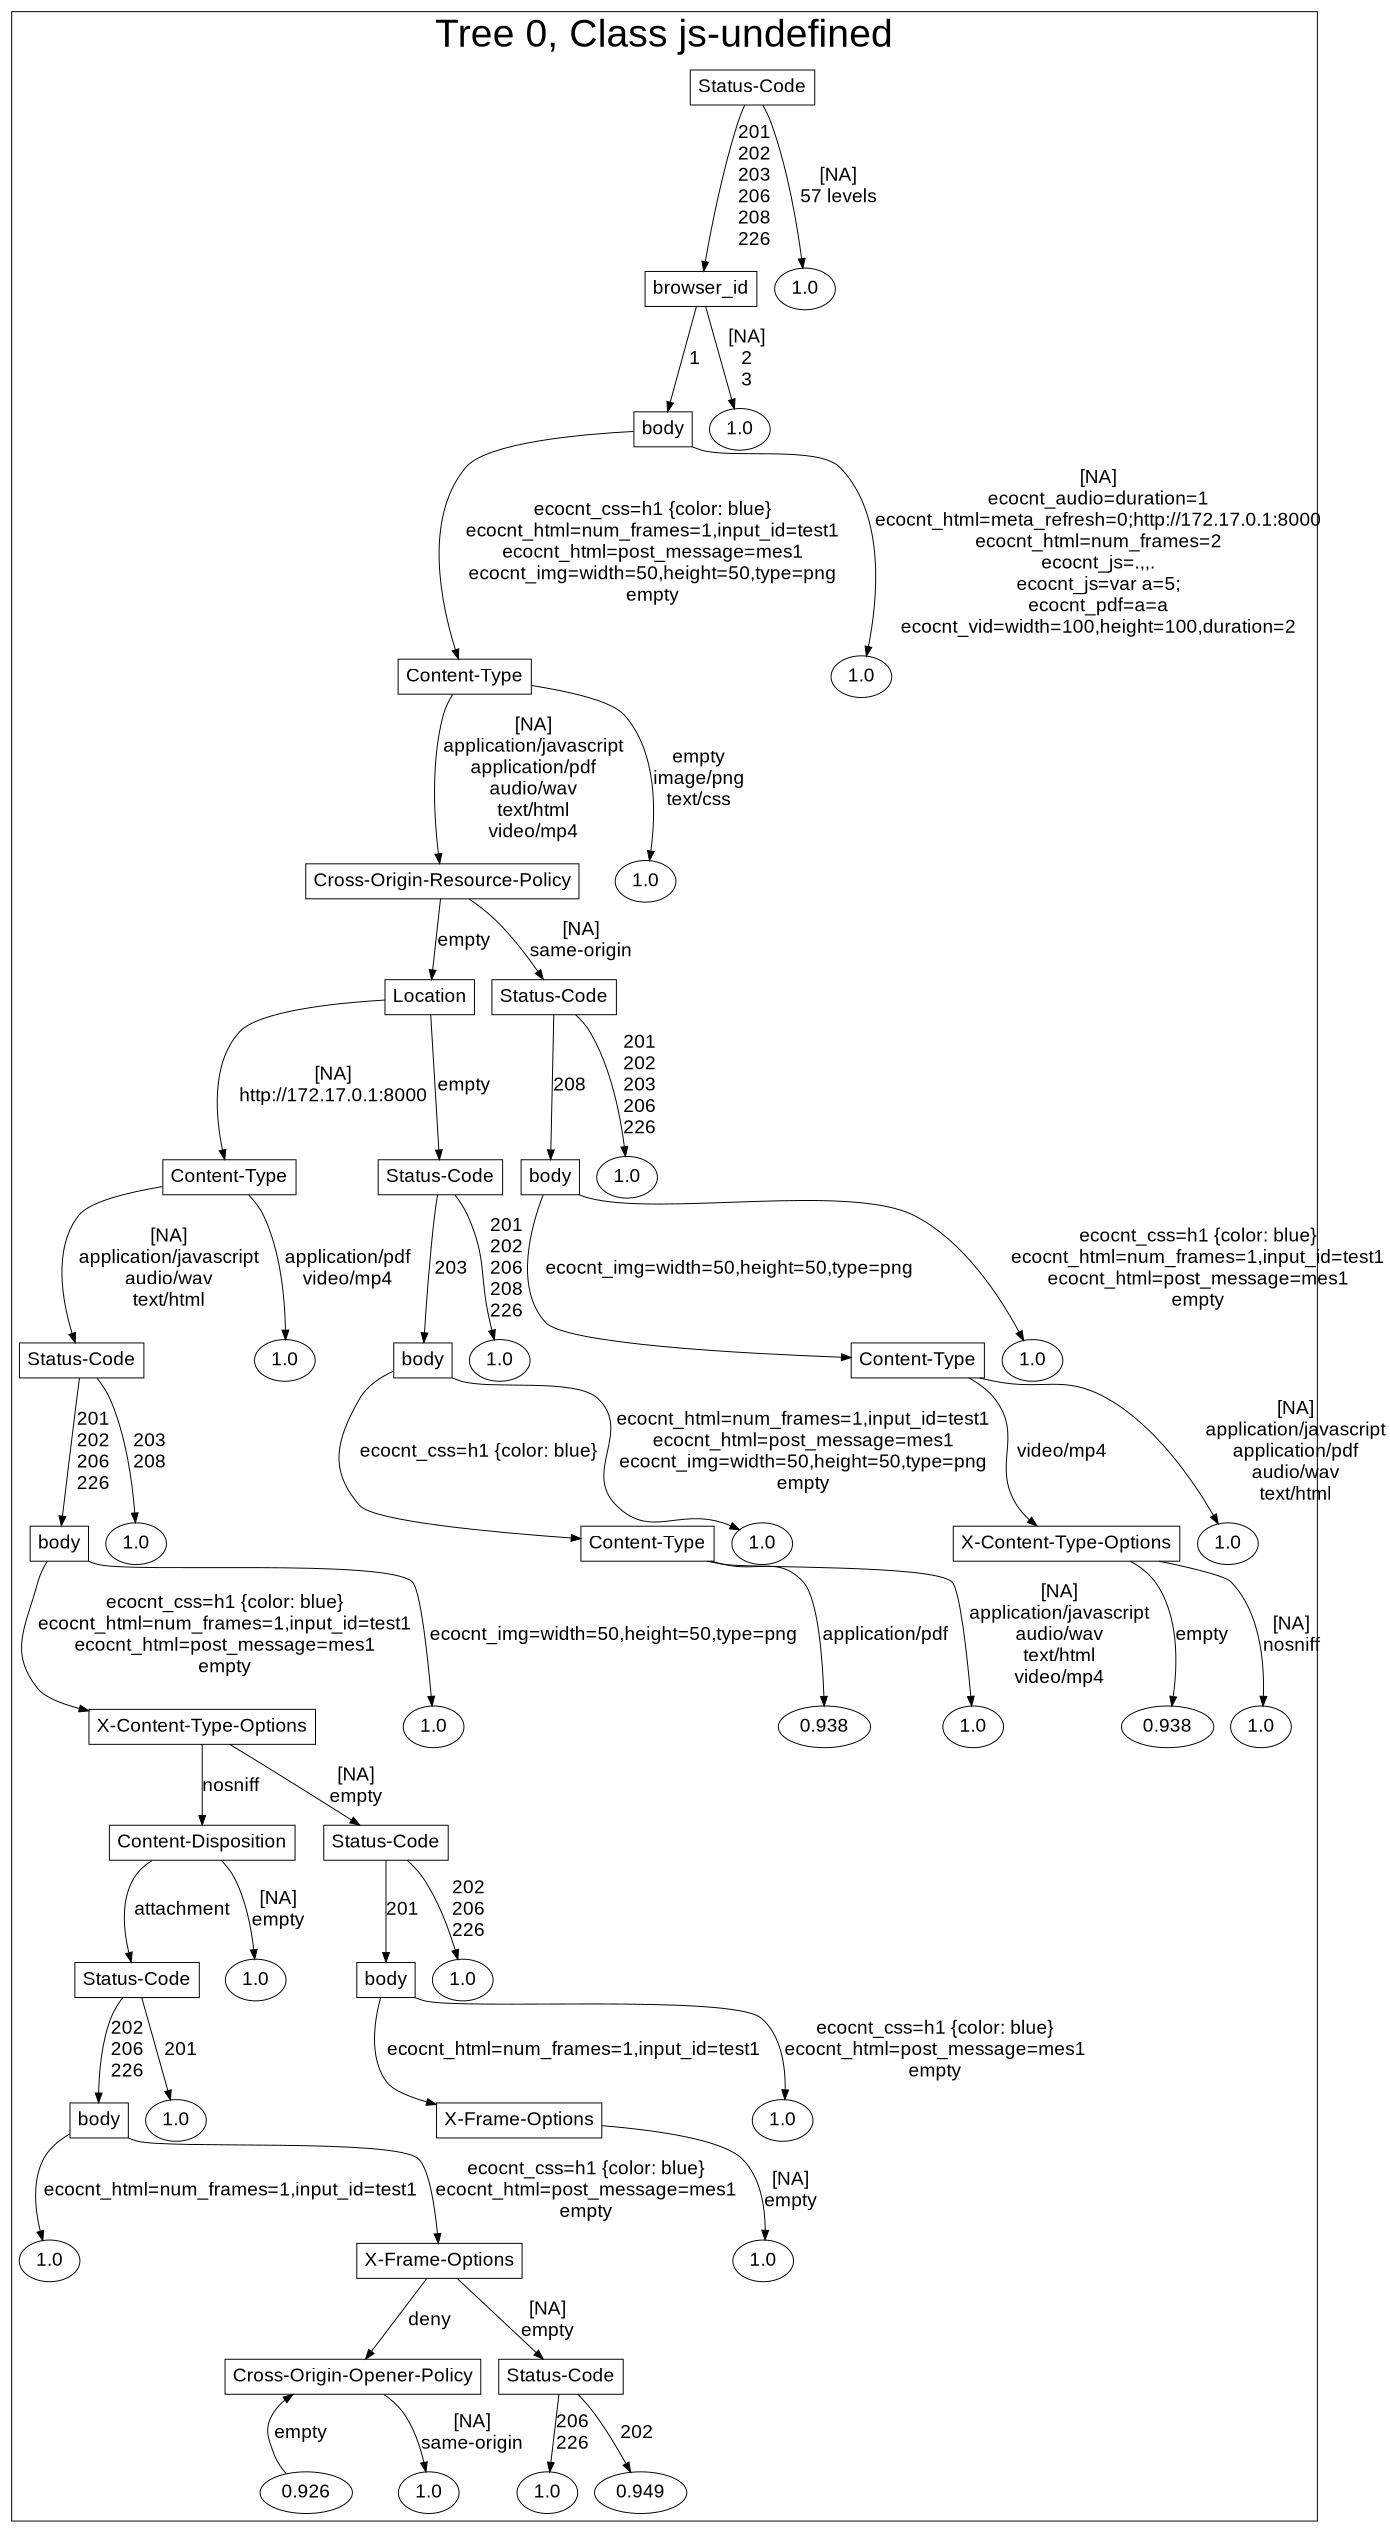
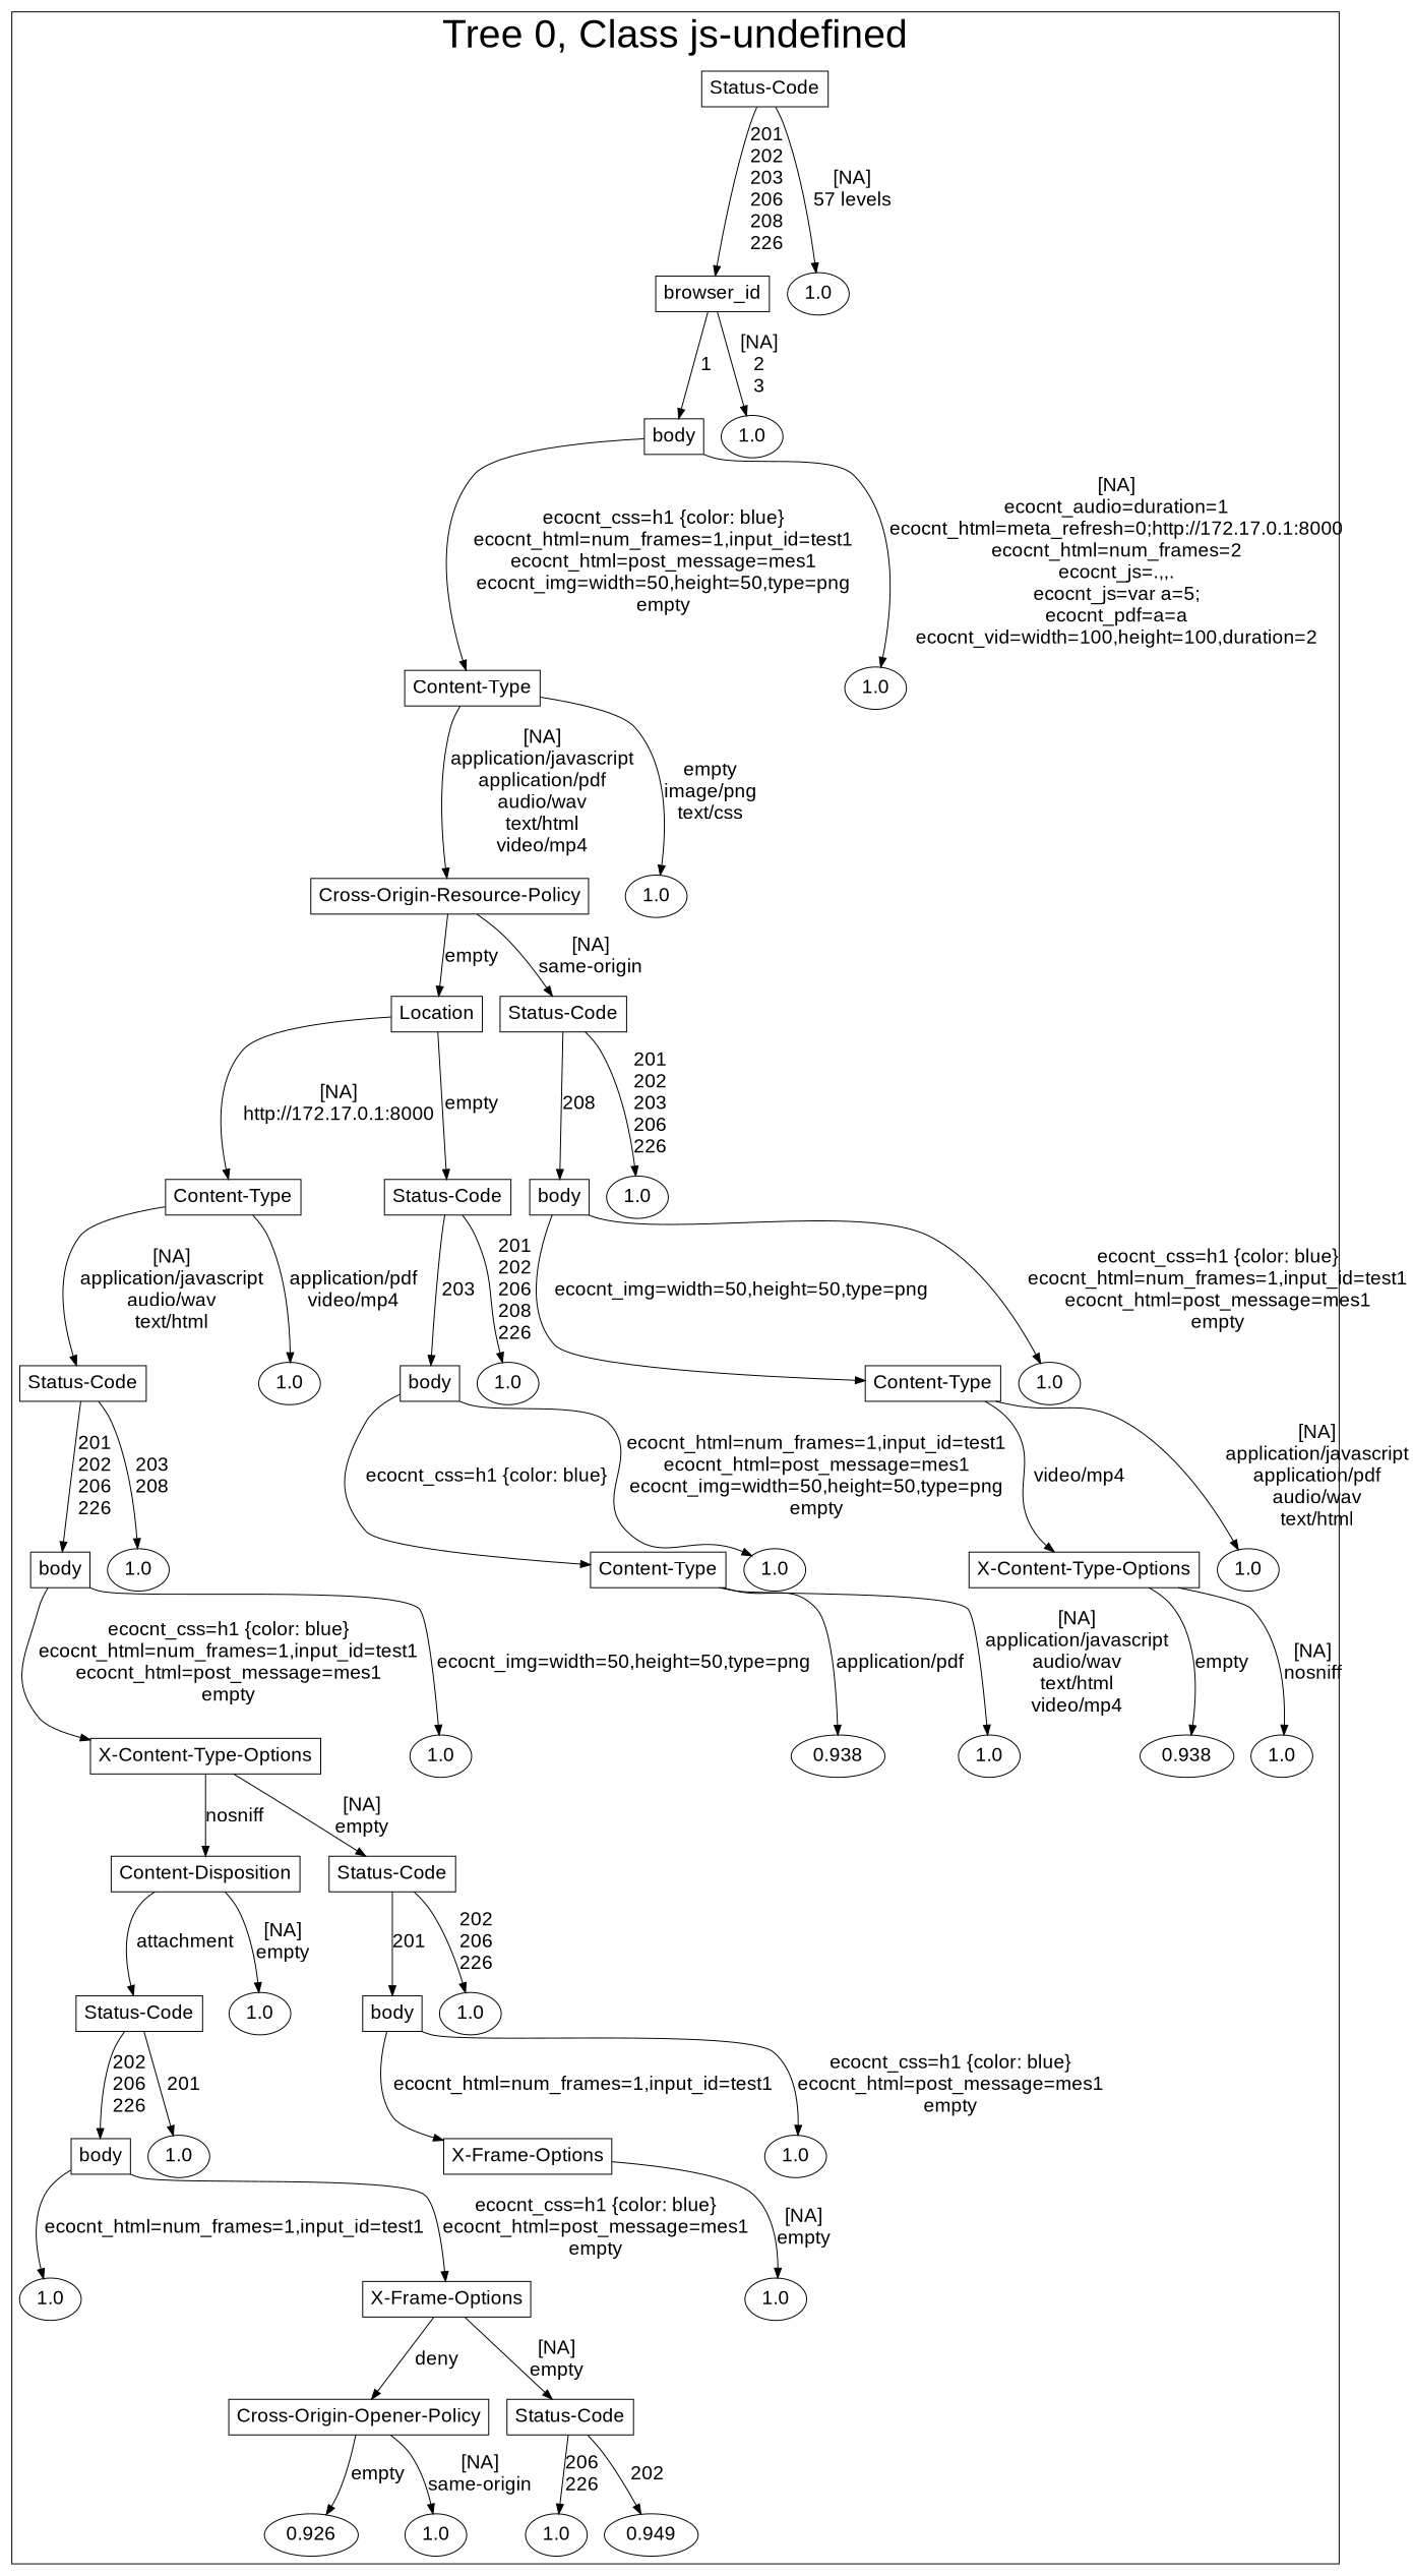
  digraph {
    fontname="Liberation Sans"
    node [fontname="Liberation Sans" fontsize=20]
    edge [fontname="Liberation Sans" fontsize=20]
    n1 [label="Status-Code" shape=box]
    n2 [label=browser_id shape=box]
    n3 [label=1.0]
    n4 [label=body shape=box]
    n5 [label=1.0]
    n6 [label="Content-Type" shape=box]
    n7 [label=1.0]
    n8 [label="Cross-Origin-Resource-Policy" shape=box]
    n9 [label=1.0]
    n10 [label=Location shape=box]
    n11 [label="Status-Code" shape=box]
    n12 [label="Content-Type" shape=box]
    n13 [label="Status-Code" shape=box]
    n14 [label=body shape=box]
    n15 [label=1.0]
    n16 [label="Status-Code" shape=box]
    n17 [label=1.0]
    n18 [label=body shape=box]
    n19 [label=1.0]
    n20 [label="Content-Type" shape=box]
    n21 [label=1.0]
    n22 [label=body shape=box]
    n23 [label=1.0]
    n24 [label="Content-Type" shape=box]
    n25 [label=1.0]
    n26 [label="X-Content-Type-Options" shape=box]
    n27 [label=1.0]
    n28 [label="X-Content-Type-Options" shape=box]
    n29 [label=1.0]
    n30 [label=0.938]
    n31 [label=1.0]
    n32 [label=0.938]
    n33 [label=1.0]
    n34 [label="Content-Disposition" shape=box]
    n35 [label="Status-Code" shape=box]
    n36 [label="Status-Code" shape=box]
    n37 [label=1.0]
    n38 [label=body shape=box]
    n39 [label=1.0]
    n40 [label=body shape=box]
    n41 [label=1.0]
    n42 [label="X-Frame-Options" shape=box]
    n43 [label=1.0]
    n44 [label="X-Frame-Options" shape=box]
    n45 [label=1.0]
    n46 [label=1.0]
    n47 [label="Cross-Origin-Opener-Policy" shape=box]
    n48 [label="Status-Code" shape=box]
    n49 [label=0.926]
    n50 [label=1.0]
    n51 [label=0.949]
    n52 [label=1.0]
    subgraph cluster_1 {
      fontsize=40
      label="Tree 0, Class js-undefined"
      subgraph sub_2 {
        fontsize=40
        label="Tree 0, Class js-undefined"
        n1
      }
      subgraph sub_3 {
        fontsize=40
        label="Tree 0, Class js-undefined"
        n2
        n3
      }
      subgraph sub_4 {
        fontsize=40
        label="Tree 0, Class js-undefined"
        n4
        n5
      }
      subgraph sub_5 {
        fontsize=40
        label="Tree 0, Class js-undefined"
        n6
        n7
      }
      subgraph sub_6 {
        fontsize=40
        label="Tree 0, Class js-undefined"
        n8
        n9
      }
      subgraph sub_7 {
        fontsize=40
        label="Tree 0, Class js-undefined"
        n10
        n11
      }
      subgraph sub_8 {
        fontsize=40
        label="Tree 0, Class js-undefined"
        n12
        n13
        n14
        n15
      }
      subgraph sub_9 {
        fontsize=40
        label="Tree 0, Class js-undefined"
        n16
        n17
        n18
        n19
        n20
        n21
      }
      subgraph sub_10 {
        fontsize=40
        label="Tree 0, Class js-undefined"
        n22
        n23
        n24
        n25
        n26
        n27
      }
      subgraph sub_11 {
        fontsize=40
        label="Tree 0, Class js-undefined"
        n28
        n29
        n30
        n31
        n32
        n33
      }
      subgraph sub_12 {
        fontsize=40
        label="Tree 0, Class js-undefined"
        n34
        n35
      }
      subgraph sub_13 {
        fontsize=40
        label="Tree 0, Class js-undefined"
        n36
        n37
        n38
        n39
      }
      subgraph sub_14 {
        fontsize=40
        label="Tree 0, Class js-undefined"
        n40
        n41
        n42
        n43
      }
      subgraph sub_15 {
        fontsize=40
        label="Tree 0, Class js-undefined"
        n44
        n45
        n46
      }
      subgraph sub_16 {
        fontsize=40
        label="Tree 0, Class js-undefined"
        n47
        n48
      }
      subgraph sub_17 {
        fontsize=40
        label="Tree 0, Class js-undefined"
        n49
        n50
        n51
        n52
      }
    }
    n1 -> n2 [label="201\n202\n203\n206\n208\n226\n"]
    n1 -> n3 [label="[NA]\n57 levels\n"]
    n2 -> n4 [label="1\n"]
    n2 -> n5 [label="[NA]\n2\n3\n"]
    n4 -> n6 [label="ecocnt_css=h1 {color: blue}\necocnt_html=num_frames=1,input_id=test1\necocnt_html=post_message=mes1\necocnt_img=width=50,height=50,type=png\nempty\n"]
    n4 -> n7 [label="[NA]\necocnt_audio=duration=1\necocnt_html=meta_refresh=0;http://172.17.0.1:8000\necocnt_html=num_frames=2\necocnt_js=.,,.\necocnt_js=var a=5;\necocnt_pdf=a=a\necocnt_vid=width=100,height=100,duration=2\n"]
    n6 -> n8 [label="[NA]\napplication/javascript\napplication/pdf\naudio/wav\ntext/html\nvideo/mp4\n"]
    n6 -> n9 [label="empty\nimage/png\ntext/css\n"]
    n8 -> n10 [label="empty\n"]
    n8 -> n11 [label="[NA]\nsame-origin\n"]
    n10 -> n12 [label="[NA]\nhttp://172.17.0.1:8000\n"]
    n10 -> n13 [label="empty\n"]
    n11 -> n14 [label="208\n"]
    n11 -> n15 [label="201\n202\n203\n206\n226\n"]
    n12 -> n16 [label="[NA]\napplication/javascript\naudio/wav\ntext/html\n"]
    n12 -> n17 [label="application/pdf\nvideo/mp4\n"]
    n13 -> n18 [label="203\n"]
    n13 -> n19 [label="201\n202\n206\n208\n226\n"]
    n14 -> n20 [label="ecocnt_img=width=50,height=50,type=png\n"]
    n14 -> n21 [label="ecocnt_css=h1 {color: blue}\necocnt_html=num_frames=1,input_id=test1\necocnt_html=post_message=mes1\nempty\n"]
    n16 -> n22 [label="201\n202\n206\n226\n"]
    n16 -> n23 [label="203\n208\n"]
    n18 -> n24 [label="ecocnt_css=h1 {color: blue}\n"]
    n18 -> n25 [label="ecocnt_html=num_frames=1,input_id=test1\necocnt_html=post_message=mes1\necocnt_img=width=50,height=50,type=png\nempty\n"]
    n20 -> n26 [label="video/mp4\n"]
    n20 -> n27 [label="[NA]\napplication/javascript\napplication/pdf\naudio/wav\ntext/html\n"]
    n22 -> n28 [label="ecocnt_css=h1 {color: blue}\necocnt_html=num_frames=1,input_id=test1\necocnt_html=post_message=mes1\nempty\n"]
    n22 -> n29 [label="ecocnt_img=width=50,height=50,type=png\n"]
    n24 -> n30 [label="application/pdf\n"]
    n24 -> n31 [label="[NA]\napplication/javascript\naudio/wav\ntext/html\nvideo/mp4\n"]
    n26 -> n32 [label="empty\n"]
    n26 -> n33 [label="[NA]\nnosniff\n"]
    n28 -> n34 [label="nosniff\n"]
    n28 -> n35 [label="[NA]\nempty\n"]
    n34 -> n36 [label="attachment\n"]
    n34 -> n37 [label="[NA]\nempty\n"]
    n35 -> n38 [label="201\n"]
    n35 -> n39 [label="202\n206\n226\n"]
    n36 -> n40 [label="202\n206\n226\n"]
    n36 -> n41 [label="201\n"]
    n38 -> n42 [label="ecocnt_html=num_frames=1,input_id=test1\n"]
    n38 -> n43 [label="ecocnt_css=h1 {color: blue}\necocnt_html=post_message=mes1\nempty\n"]
    n40 -> n44 [label="ecocnt_css=h1 {color: blue}\necocnt_html=post_message=mes1\nempty\n"]
    n40 -> n45 [label="ecocnt_html=num_frames=1,input_id=test1\n"]
    n42 -> n46 [label="[NA]\nempty\n"]
    n44 -> n47 [label="deny\n"]
    n44 -> n48 [label="[NA]\nempty\n"]
-   n49 -> n47 [label="empty\n"]
+   n47 -> n49 [label="empty\n"]
    n47 -> n50 [label="[NA]\nsame-origin\n"]
    n48 -> n51 [label="202\n"]
    n48 -> n52 [label="206\n226\n"]
  }
